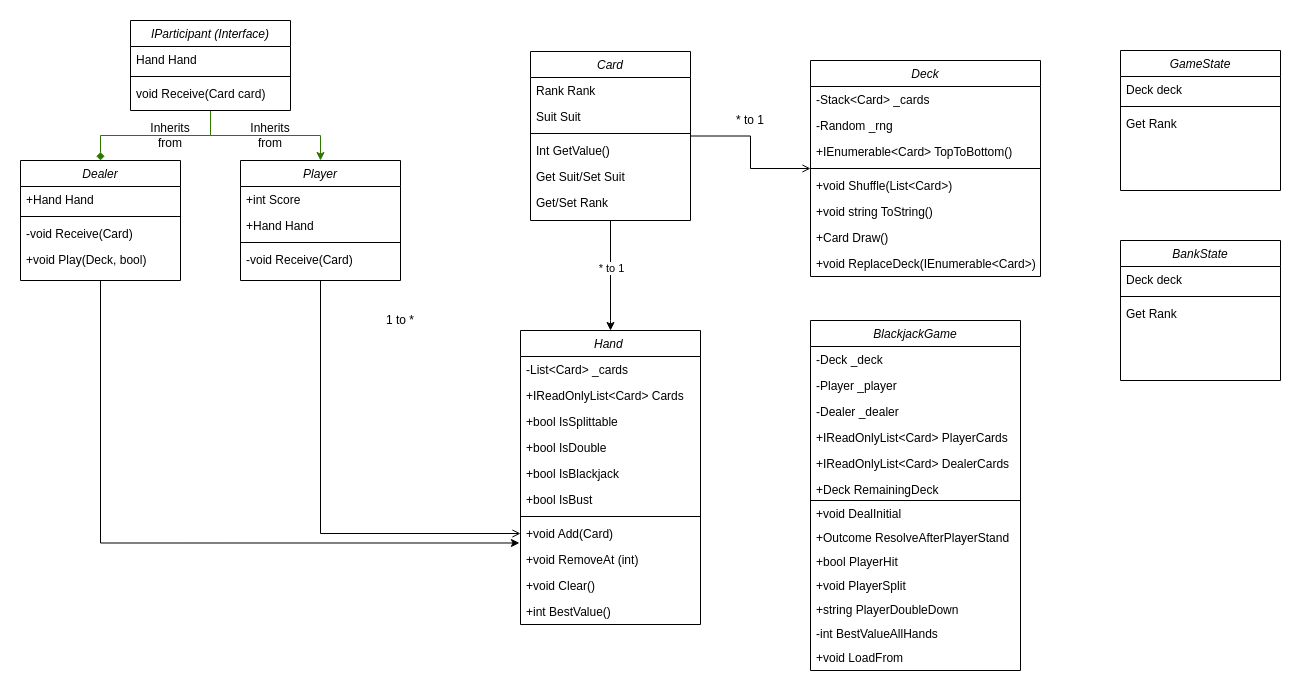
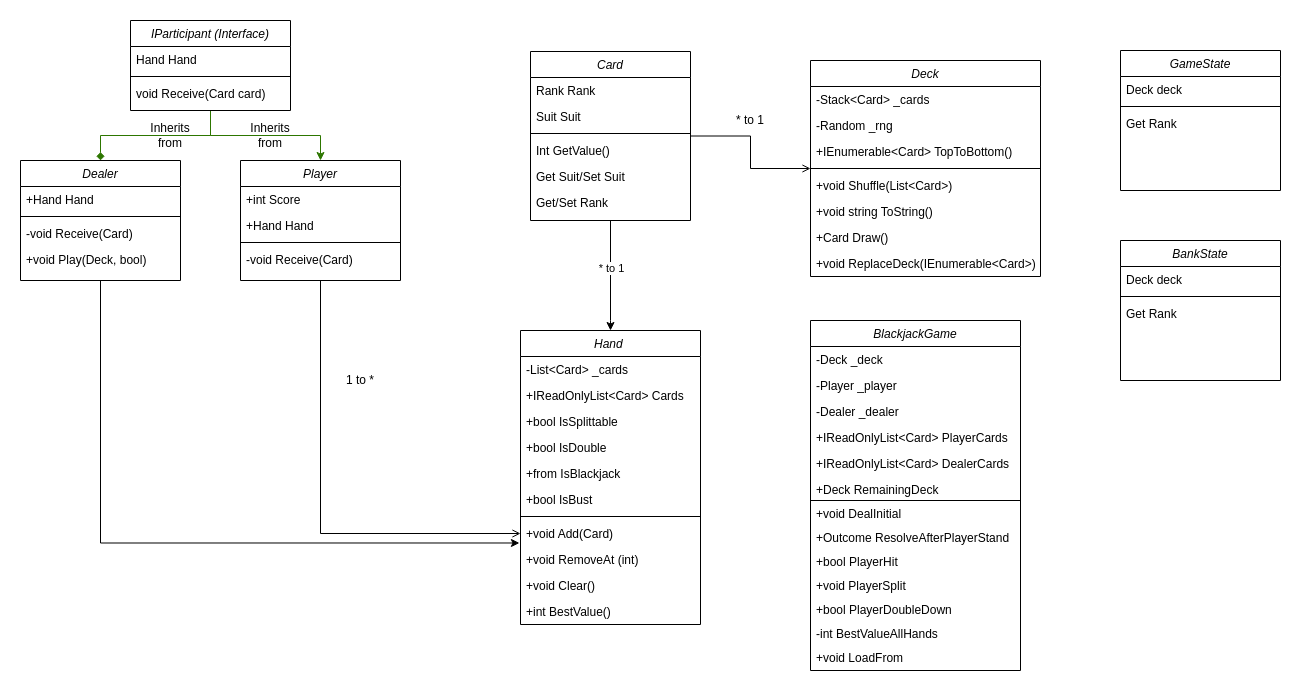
  <mxCell id="0" />
  <mxCell id="1" parent="0" />
  <mxCell id="2" style="edgeStyle=orthogonalEdgeStyle;rounded=0;orthogonalLoop=1;jettySize=auto;html=1;endArrow=open;" parent="1" source="5" target="12" edge="1"><mxGeometry relative="1" as="geometry" /></mxCell>
  <mxCell id="3" style="edgeStyle=orthogonalEdgeStyle;rounded=0;orthogonalLoop=1;jettySize=auto;html=1;entryX=0.5;entryY=0;entryDx=0;entryDy=0;" parent="1" source="5" target="21" edge="1"><mxGeometry relative="1" as="geometry"><Array as="points"><mxPoint x="610" y="320" /></Array></mxGeometry></mxCell>
  <mxCell id="4" value="* to 1" style="edgeLabel;html=1;align=center;verticalAlign=middle;resizable=0;points=[];" vertex="1" connectable="0" parent="3"><mxGeometry x="-0.145" relative="1" as="geometry"><mxPoint as="offset" /></mxGeometry></mxCell>
  <mxCell id="5" value="Card" style="swimlane;fontStyle=2;align=center;verticalAlign=top;childLayout=stackLayout;horizontal=1;startSize=26;horizontalStack=0;resizeParent=1;resizeLast=0;collapsible=1;marginBottom=0;rounded=0;shadow=0;strokeWidth=1;" parent="1" vertex="1"><mxGeometry x="530" y="51" width="160" height="169" as="geometry"><mxRectangle x="230" y="140" width="160" height="26" as="alternateBounds" /></mxGeometry></mxCell>
  <mxCell id="6" value="Rank Rank " style="text;align=left;verticalAlign=top;spacingLeft=4;spacingRight=4;overflow=hidden;rotatable=0;points=[[0,0.5],[1,0.5]];portConstraint=eastwest;" parent="5" vertex="1"><mxGeometry y="26" width="160" height="26" as="geometry" /></mxCell>
  <mxCell id="7" value="Suit Suit" style="text;align=left;verticalAlign=top;spacingLeft=4;spacingRight=4;overflow=hidden;rotatable=0;points=[[0,0.5],[1,0.5]];portConstraint=eastwest;rounded=0;shadow=0;html=0;" parent="5" vertex="1"><mxGeometry y="52" width="160" height="26" as="geometry" /></mxCell>
  <mxCell id="8" value="" style="line;html=1;strokeWidth=1;align=left;verticalAlign=middle;spacingTop=-1;spacingLeft=3;spacingRight=3;rotatable=0;labelPosition=right;points=[];portConstraint=eastwest;" parent="5" vertex="1"><mxGeometry y="78" width="160" height="8" as="geometry" /></mxCell>
  <mxCell id="9" value="Int GetValue()" style="text;align=left;verticalAlign=top;spacingLeft=4;spacingRight=4;overflow=hidden;rotatable=0;points=[[0,0.5],[1,0.5]];portConstraint=eastwest;" parent="5" vertex="1"><mxGeometry y="86" width="160" height="26" as="geometry" /></mxCell>
  <mxCell id="10" value="Get Suit/Set Suit" style="text;align=left;verticalAlign=top;spacingLeft=4;spacingRight=4;overflow=hidden;rotatable=0;points=[[0,0.5],[1,0.5]];portConstraint=eastwest;" vertex="1" parent="5"><mxGeometry y="112" width="160" height="26" as="geometry" /></mxCell>
  <mxCell id="11" value="Get/Set Rank" style="text;align=left;verticalAlign=top;spacingLeft=4;spacingRight=4;overflow=hidden;rotatable=0;points=[[0,0.5],[1,0.5]];portConstraint=eastwest;" vertex="1" parent="5"><mxGeometry y="138" width="160" height="26" as="geometry" /></mxCell>
  <mxCell id="12" value="Deck" style="swimlane;fontStyle=2;align=center;verticalAlign=top;childLayout=stackLayout;horizontal=1;startSize=26;horizontalStack=0;resizeParent=1;resizeLast=0;collapsible=1;marginBottom=0;rounded=0;shadow=0;strokeWidth=1;" parent="1" vertex="1"><mxGeometry x="810" y="60" width="230" height="216" as="geometry"><mxRectangle x="230" y="140" width="160" height="26" as="alternateBounds" /></mxGeometry></mxCell>
  <mxCell id="13" value="-Stack&lt;Card&gt; _cards" style="text;align=left;verticalAlign=top;spacingLeft=4;spacingRight=4;overflow=hidden;rotatable=0;points=[[0,0.5],[1,0.5]];portConstraint=eastwest;" parent="12" vertex="1"><mxGeometry y="26" width="230" height="26" as="geometry" /></mxCell>
  <mxCell id="14" value="-Random _rng" style="text;align=left;verticalAlign=top;spacingLeft=4;spacingRight=4;overflow=hidden;rotatable=0;points=[[0,0.5],[1,0.5]];portConstraint=eastwest;" parent="12" vertex="1"><mxGeometry y="52" width="230" height="26" as="geometry" /></mxCell>
  <mxCell id="15" value="+IEnumerable&lt;Card&gt; TopToBottom()" style="text;align=left;verticalAlign=top;spacingLeft=4;spacingRight=4;overflow=hidden;rotatable=0;points=[[0,0.5],[1,0.5]];portConstraint=eastwest;" vertex="1" parent="12"><mxGeometry y="78" width="230" height="26" as="geometry" /></mxCell>
  <mxCell id="16" value="" style="line;html=1;strokeWidth=1;align=left;verticalAlign=middle;spacingTop=-1;spacingLeft=3;spacingRight=3;rotatable=0;labelPosition=right;points=[];portConstraint=eastwest;" parent="12" vertex="1"><mxGeometry y="104" width="230" height="8" as="geometry" /></mxCell>
  <mxCell id="17" value="+void Shuffle(List&lt;Card&gt;)" style="text;align=left;verticalAlign=top;spacingLeft=4;spacingRight=4;overflow=hidden;rotatable=0;points=[[0,0.5],[1,0.5]];portConstraint=eastwest;" vertex="1" parent="12"><mxGeometry y="112" width="230" height="26" as="geometry" /></mxCell>
  <mxCell id="18" value="+void string ToString()" style="text;align=left;verticalAlign=top;spacingLeft=4;spacingRight=4;overflow=hidden;rotatable=0;points=[[0,0.5],[1,0.5]];portConstraint=eastwest;" vertex="1" parent="12"><mxGeometry y="138" width="230" height="26" as="geometry" /></mxCell>
  <mxCell id="19" value="+Card Draw()" style="text;align=left;verticalAlign=top;spacingLeft=4;spacingRight=4;overflow=hidden;rotatable=0;points=[[0,0.5],[1,0.5]];portConstraint=eastwest;" vertex="1" parent="12"><mxGeometry y="164" width="230" height="26" as="geometry" /></mxCell>
  <mxCell id="20" value="+void ReplaceDeck(IEnumerable&lt;Card&gt;)" style="text;align=left;verticalAlign=top;spacingLeft=4;spacingRight=4;overflow=hidden;rotatable=0;points=[[0,0.5],[1,0.5]];portConstraint=eastwest;" vertex="1" parent="12"><mxGeometry y="190" width="230" height="26" as="geometry" /></mxCell>
  <mxCell id="21" value="Hand " style="swimlane;fontStyle=2;align=center;verticalAlign=top;childLayout=stackLayout;horizontal=1;startSize=26;horizontalStack=0;resizeParent=1;resizeLast=0;collapsible=1;marginBottom=0;rounded=0;shadow=0;strokeWidth=1;" parent="1" vertex="1"><mxGeometry y="330" width="180" height="294" as="geometry" x="520"><mxRectangle x="230" y="140" width="160" height="26" as="alternateBounds" /></mxGeometry></mxCell>
  <mxCell id="22" value="-List&lt;Card&gt; _cards" style="text;align=left;verticalAlign=top;spacingLeft=4;spacingRight=4;overflow=hidden;rotatable=0;points=[[0,0.5],[1,0.5]];portConstraint=eastwest;" parent="21" vertex="1"><mxGeometry y="26" width="180" height="26" as="geometry" /></mxCell>
  <mxCell id="23" value="+IReadOnlyList&lt;Card&gt; Cards" style="text;align=left;verticalAlign=top;spacingLeft=4;spacingRight=4;overflow=hidden;rotatable=0;points=[[0,0.5],[1,0.5]];portConstraint=eastwest;" vertex="1" parent="21"><mxGeometry y="52" width="180" height="26" as="geometry" /></mxCell>
  <mxCell id="24" value="+bool IsSplittable" style="text;align=left;verticalAlign=top;spacingLeft=4;spacingRight=4;overflow=hidden;rotatable=0;points=[[0,0.5],[1,0.5]];portConstraint=eastwest;" vertex="1" parent="21"><mxGeometry y="78" width="180" height="26" as="geometry" /></mxCell>
  <mxCell id="25" value="+bool IsDouble" style="text;align=left;verticalAlign=top;spacingLeft=4;spacingRight=4;overflow=hidden;rotatable=0;points=[[0,0.5],[1,0.5]];portConstraint=eastwest;" vertex="1" parent="21"><mxGeometry y="104" width="180" height="26" as="geometry" /></mxCell>
- <mxCell id="26" value="+bool IsBlackjack" style="text;align=left;verticalAlign=top;spacingLeft=4;spacingRight=4;overflow=hidden;rotatable=0;points=[[0,0.5],[1,0.5]];portConstraint=eastwest;" vertex="1" parent="21"><mxGeometry y="130" width="180" height="26" as="geometry" /></mxCell>
+ <mxCell id="26" value="+from IsBlackjack" style="text;align=left;verticalAlign=top;spacingLeft=4;spacingRight=4;overflow=hidden;rotatable=0;points=[[0,0.5],[1,0.5]];portConstraint=eastwest;" vertex="1" parent="21"><mxGeometry y="130" width="180" height="26" as="geometry" /></mxCell>
  <mxCell id="27" value="+bool IsBust" style="text;align=left;verticalAlign=top;spacingLeft=4;spacingRight=4;overflow=hidden;rotatable=0;points=[[0,0.5],[1,0.5]];portConstraint=eastwest;" vertex="1" parent="21"><mxGeometry y="156" width="180" height="26" as="geometry" /></mxCell>
  <mxCell id="28" value="" style="line;html=1;strokeWidth=1;align=left;verticalAlign=middle;spacingTop=-1;spacingLeft=3;spacingRight=3;rotatable=0;labelPosition=right;points=[];portConstraint=eastwest;" parent="21" vertex="1"><mxGeometry y="182" width="180" height="8" as="geometry" /></mxCell>
  <mxCell id="29" value="+void Add(Card)" style="text;align=left;verticalAlign=top;spacingLeft=4;spacingRight=4;overflow=hidden;rotatable=0;points=[[0,0.5],[1,0.5]];portConstraint=eastwest;" parent="21" vertex="1"><mxGeometry y="190" width="180" height="26" as="geometry" /></mxCell>
  <mxCell id="30" value="+void RemoveAt (int)" style="text;align=left;verticalAlign=top;spacingLeft=4;spacingRight=4;overflow=hidden;rotatable=0;points=[[0,0.5],[1,0.5]];portConstraint=eastwest;" vertex="1" parent="21"><mxGeometry y="216" width="180" height="26" as="geometry" /></mxCell>
  <mxCell id="31" value="+void Clear()" style="text;align=left;verticalAlign=top;spacingLeft=4;spacingRight=4;overflow=hidden;rotatable=0;points=[[0,0.5],[1,0.5]];portConstraint=eastwest;" vertex="1" parent="21"><mxGeometry y="242" width="180" height="26" as="geometry" /></mxCell>
  <mxCell id="32" value="+int BestValue()" style="text;align=left;verticalAlign=top;spacingLeft=4;spacingRight=4;overflow=hidden;rotatable=0;points=[[0,0.5],[1,0.5]];portConstraint=eastwest;" vertex="1" parent="21"><mxGeometry y="268" width="180" height="26" as="geometry" /></mxCell>
  <mxCell id="33" value="BlackjackGame&#10;" style="swimlane;fontStyle=2;align=center;verticalAlign=top;childLayout=stackLayout;horizontal=1;startSize=26;horizontalStack=0;resizeParent=1;resizeLast=0;collapsible=1;marginBottom=0;rounded=0;shadow=0;strokeWidth=1;" parent="1" vertex="1"><mxGeometry x="810" y="320" width="210" height="350" as="geometry"><mxRectangle x="230" y="140" width="160" height="26" as="alternateBounds" /></mxGeometry></mxCell>
  <mxCell id="34" value="-Deck _deck" style="text;align=left;verticalAlign=top;spacingLeft=4;spacingRight=4;overflow=hidden;rotatable=0;points=[[0,0.5],[1,0.5]];portConstraint=eastwest;" parent="33" vertex="1"><mxGeometry y="26" width="210" height="26" as="geometry" /></mxCell>
  <mxCell id="35" value="-Player _player" style="text;align=left;verticalAlign=top;spacingLeft=4;spacingRight=4;overflow=hidden;rotatable=0;points=[[0,0.5],[1,0.5]];portConstraint=eastwest;" parent="33" vertex="1"><mxGeometry y="52" width="210" height="26" as="geometry" /></mxCell>
  <mxCell id="36" value="-Dealer _dealer" style="text;align=left;verticalAlign=top;spacingLeft=4;spacingRight=4;overflow=hidden;rotatable=0;points=[[0,0.5],[1,0.5]];portConstraint=eastwest;" parent="33" vertex="1"><mxGeometry y="78" width="210" height="26" as="geometry" /></mxCell>
  <mxCell id="37" value="+IReadOnlyList&lt;Card&gt; PlayerCards" style="text;align=left;verticalAlign=top;spacingLeft=4;spacingRight=4;overflow=hidden;rotatable=0;points=[[0,0.5],[1,0.5]];portConstraint=eastwest;" parent="33" vertex="1"><mxGeometry y="104" width="210" height="26" as="geometry" /></mxCell>
  <mxCell id="38" value="+IReadOnlyList&lt;Card&gt; DealerCards" style="text;align=left;verticalAlign=top;spacingLeft=4;spacingRight=4;overflow=hidden;rotatable=0;points=[[0,0.5],[1,0.5]];portConstraint=eastwest;" parent="33" vertex="1"><mxGeometry y="130" width="210" height="26" as="geometry" /></mxCell>
  <mxCell id="39" value="+Deck RemainingDeck" style="text;align=left;verticalAlign=top;spacingLeft=4;spacingRight=4;overflow=hidden;rotatable=0;points=[[0,0.5],[1,0.5]];portConstraint=eastwest;" parent="33" vertex="1"><mxGeometry y="156" width="210" height="24" as="geometry" /></mxCell>
  <mxCell id="40" value="" style="endArrow=none;html=1;rounded=0;" parent="33" edge="1"><mxGeometry width="50" height="50" relative="1" as="geometry"><mxPoint y="180" as="sourcePoint" /><mxPoint x="210" y="180" as="targetPoint" /></mxGeometry></mxCell>
  <mxCell id="41" value="+void DealInitial" style="text;align=left;verticalAlign=top;spacingLeft=4;spacingRight=4;overflow=hidden;rotatable=0;points=[[0,0.5],[1,0.5]];portConstraint=eastwest;" parent="33" vertex="1"><mxGeometry y="180" width="210" height="24" as="geometry" /></mxCell>
  <mxCell id="42" value="+Outcome ResolveAfterPlayerStand" style="text;align=left;verticalAlign=top;spacingLeft=4;spacingRight=4;overflow=hidden;rotatable=0;points=[[0,0.5],[1,0.5]];portConstraint=eastwest;" vertex="1" parent="33"><mxGeometry y="204" width="210" height="24" as="geometry" /></mxCell>
  <mxCell id="43" value="+bool PlayerHit" style="text;align=left;verticalAlign=top;spacingLeft=4;spacingRight=4;overflow=hidden;rotatable=0;points=[[0,0.5],[1,0.5]];portConstraint=eastwest;" vertex="1" parent="33"><mxGeometry y="228" width="210" height="24" as="geometry" /></mxCell>
  <mxCell id="44" value="+void PlayerSplit" style="text;align=left;verticalAlign=top;spacingLeft=4;spacingRight=4;overflow=hidden;rotatable=0;points=[[0,0.5],[1,0.5]];portConstraint=eastwest;" vertex="1" parent="33"><mxGeometry y="252" width="210" height="24" as="geometry" /></mxCell>
- <mxCell id="45" value="+string PlayerDoubleDown" style="text;align=left;verticalAlign=top;spacingLeft=4;spacingRight=4;overflow=hidden;rotatable=0;points=[[0,0.5],[1,0.5]];portConstraint=eastwest;" vertex="1" parent="33"><mxGeometry y="276" width="210" height="24" as="geometry" /></mxCell>
+ <mxCell id="45" value="+bool PlayerDoubleDown" style="text;align=left;verticalAlign=top;spacingLeft=4;spacingRight=4;overflow=hidden;rotatable=0;points=[[0,0.5],[1,0.5]];portConstraint=eastwest;" vertex="1" parent="33"><mxGeometry y="276" width="210" height="24" as="geometry" /></mxCell>
  <mxCell id="46" value="-int BestValueAllHands" style="text;align=left;verticalAlign=top;spacingLeft=4;spacingRight=4;overflow=hidden;rotatable=0;points=[[0,0.5],[1,0.5]];portConstraint=eastwest;" vertex="1" parent="33"><mxGeometry y="300" width="210" height="24" as="geometry" /></mxCell>
  <mxCell id="47" value="+void LoadFrom" style="text;align=left;verticalAlign=top;spacingLeft=4;spacingRight=4;overflow=hidden;rotatable=0;points=[[0,0.5],[1,0.5]];portConstraint=eastwest;" vertex="1" parent="33"><mxGeometry y="324" width="210" height="24" as="geometry" /></mxCell>
  <mxCell id="48" value="GameState&#10;" style="swimlane;fontStyle=2;align=center;verticalAlign=top;childLayout=stackLayout;horizontal=1;startSize=26;horizontalStack=0;resizeParent=1;resizeLast=0;collapsible=1;marginBottom=0;rounded=0;shadow=0;strokeWidth=1;" parent="1" vertex="1"><mxGeometry x="1120" y="50" width="160" height="140" as="geometry"><mxRectangle x="230" y="140" width="160" height="26" as="alternateBounds" /></mxGeometry></mxCell>
  <mxCell id="49" value="Deck deck" style="text;align=left;verticalAlign=top;spacingLeft=4;spacingRight=4;overflow=hidden;rotatable=0;points=[[0,0.5],[1,0.5]];portConstraint=eastwest;" parent="48" vertex="1"><mxGeometry y="26" width="160" height="26" as="geometry" /></mxCell>
  <mxCell id="50" value="" style="line;html=1;strokeWidth=1;align=left;verticalAlign=middle;spacingTop=-1;spacingLeft=3;spacingRight=3;rotatable=0;labelPosition=right;points=[];portConstraint=eastwest;" parent="48" vertex="1"><mxGeometry y="52" width="160" height="8" as="geometry" /></mxCell>
  <mxCell id="51" value="Get Rank" style="text;align=left;verticalAlign=top;spacingLeft=4;spacingRight=4;overflow=hidden;rotatable=0;points=[[0,0.5],[1,0.5]];portConstraint=eastwest;" parent="48" vertex="1"><mxGeometry y="60" width="160" height="26" as="geometry" /></mxCell>
  <mxCell id="52" value="Dealer" style="swimlane;fontStyle=2;align=center;verticalAlign=top;childLayout=stackLayout;horizontal=1;startSize=26;horizontalStack=0;resizeParent=1;resizeLast=0;collapsible=1;marginBottom=0;rounded=0;shadow=0;strokeWidth=1;" parent="1" vertex="1"><mxGeometry x="20" y="160" width="160" height="120" as="geometry"><mxRectangle x="230" y="140" width="160" height="26" as="alternateBounds" /></mxGeometry></mxCell>
  <mxCell id="53" value="+Hand Hand" style="text;align=left;verticalAlign=top;spacingLeft=4;spacingRight=4;overflow=hidden;rotatable=0;points=[[0,0.5],[1,0.5]];portConstraint=eastwest;" vertex="1" parent="52"><mxGeometry y="26" width="160" height="26" as="geometry" /></mxCell>
  <mxCell id="54" value="" style="line;html=1;strokeWidth=1;align=left;verticalAlign=middle;spacingTop=-1;spacingLeft=3;spacingRight=3;rotatable=0;labelPosition=right;points=[];portConstraint=eastwest;" parent="52" vertex="1"><mxGeometry y="52" width="160" height="8" as="geometry" /></mxCell>
  <mxCell id="55" value="-void Receive(Card)" style="text;align=left;verticalAlign=top;spacingLeft=4;spacingRight=4;overflow=hidden;rotatable=0;points=[[0,0.5],[1,0.5]];portConstraint=eastwest;" vertex="1" parent="52"><mxGeometry y="60" width="160" height="26" as="geometry" /></mxCell>
  <mxCell id="56" value="+void Play(Deck, bool)" style="text;align=left;verticalAlign=top;spacingLeft=4;spacingRight=4;overflow=hidden;rotatable=0;points=[[0,0.5],[1,0.5]];portConstraint=eastwest;" vertex="1" parent="52"><mxGeometry y="86" width="160" height="26" as="geometry" /></mxCell>
  <mxCell id="57" style="edgeStyle=orthogonalEdgeStyle;rounded=0;orthogonalLoop=1;jettySize=auto;html=1;endArrow=open;" parent="1" source="58" target="29" edge="1"><mxGeometry relative="1" as="geometry" /></mxCell>
  <mxCell id="58" value="Player" style="swimlane;fontStyle=2;align=center;verticalAlign=top;childLayout=stackLayout;horizontal=1;startSize=26;horizontalStack=0;resizeParent=1;resizeLast=0;collapsible=1;marginBottom=0;rounded=0;shadow=0;strokeWidth=1;" parent="1" vertex="1"><mxGeometry x="240" y="160" width="160" height="120" as="geometry"><mxRectangle x="230" y="140" width="160" height="26" as="alternateBounds" /></mxGeometry></mxCell>
  <mxCell id="59" value="+int Score" style="text;align=left;verticalAlign=top;spacingLeft=4;spacingRight=4;overflow=hidden;rotatable=0;points=[[0,0.5],[1,0.5]];portConstraint=eastwest;" parent="58" vertex="1"><mxGeometry y="26" width="160" height="26" as="geometry" /></mxCell>
  <mxCell id="60" value="+Hand Hand" style="text;align=left;verticalAlign=top;spacingLeft=4;spacingRight=4;overflow=hidden;rotatable=0;points=[[0,0.5],[1,0.5]];portConstraint=eastwest;" vertex="1" parent="58"><mxGeometry y="52" width="160" height="26" as="geometry" /></mxCell>
  <mxCell id="61" value="" style="line;html=1;strokeWidth=1;align=left;verticalAlign=middle;spacingTop=-1;spacingLeft=3;spacingRight=3;rotatable=0;labelPosition=right;points=[];portConstraint=eastwest;" parent="58" vertex="1"><mxGeometry y="78" width="160" height="8" as="geometry" /></mxCell>
  <mxCell id="62" value="-void Receive(Card)" style="text;align=left;verticalAlign=top;spacingLeft=4;spacingRight=4;overflow=hidden;rotatable=0;points=[[0,0.5],[1,0.5]];portConstraint=eastwest;" parent="58" vertex="1"><mxGeometry y="86" width="160" height="26" as="geometry" /></mxCell>
  <mxCell id="63" style="edgeStyle=orthogonalEdgeStyle;rounded=0;orthogonalLoop=1;jettySize=auto;html=1;fillColor=#60a917;strokeColor=#2D7600;endArrow=diamond;" parent="1" source="65" target="52" edge="1"><mxGeometry relative="1" as="geometry" /></mxCell>
  <mxCell id="64" style="edgeStyle=orthogonalEdgeStyle;rounded=0;orthogonalLoop=1;jettySize=auto;html=1;fillColor=#60a917;strokeColor=#2D7600;" parent="1" source="65" target="58" edge="1"><mxGeometry relative="1" as="geometry" /></mxCell>
  <mxCell id="65" value="IParticipant (Interface)" style="swimlane;fontStyle=2;align=center;verticalAlign=top;childLayout=stackLayout;horizontal=1;startSize=26;horizontalStack=0;resizeParent=1;resizeLast=0;collapsible=1;marginBottom=0;rounded=0;shadow=0;strokeWidth=1;" parent="1" vertex="1"><mxGeometry x="130" y="20" width="160" height="90" as="geometry"><mxRectangle x="230" y="140" width="160" height="26" as="alternateBounds" /></mxGeometry></mxCell>
  <mxCell id="66" value="Hand Hand" style="text;align=left;verticalAlign=top;spacingLeft=4;spacingRight=4;overflow=hidden;rotatable=0;points=[[0,0.5],[1,0.5]];portConstraint=eastwest;" parent="65" vertex="1"><mxGeometry y="26" width="160" height="26" as="geometry" /></mxCell>
  <mxCell id="67" value="" style="line;html=1;strokeWidth=1;align=left;verticalAlign=middle;spacingTop=-1;spacingLeft=3;spacingRight=3;rotatable=0;labelPosition=right;points=[];portConstraint=eastwest;" parent="65" vertex="1"><mxGeometry y="52" width="160" height="8" as="geometry" /></mxCell>
  <mxCell id="68" value="void Receive(Card card)" style="text;align=left;verticalAlign=top;spacingLeft=4;spacingRight=4;overflow=hidden;rotatable=0;points=[[0,0.5],[1,0.5]];portConstraint=eastwest;" parent="65" vertex="1"><mxGeometry y="60" width="160" height="26" as="geometry" /></mxCell>
  <mxCell id="69" value="Inherits from" style="text;html=1;align=center;verticalAlign=middle;whiteSpace=wrap;rounded=0;" parent="1" vertex="1"><mxGeometry x="240" y="120" width="60" height="30" as="geometry" /></mxCell>
  <mxCell id="70" value="Inherits from" style="text;html=1;align=center;verticalAlign=middle;whiteSpace=wrap;rounded=0;" parent="1" vertex="1"><mxGeometry x="140" y="120" width="60" height="30" as="geometry" /></mxCell>
- <mxCell id="71" value="1 to *" style="text;html=1;align=center;verticalAlign=middle;whiteSpace=wrap;rounded=0;" parent="1" vertex="1"><mxGeometry x="370" y="310" width="60" height="20" as="geometry" /></mxCell>
+ <mxCell id="71" value="1 to *" style="text;html=1;align=center;verticalAlign=middle;whiteSpace=wrap;rounded=0;" parent="1" vertex="1"><mxGeometry x="330" y="370" width="60" height="20" as="geometry" /></mxCell>
  <mxCell id="72" value="* to 1" style="text;html=1;align=center;verticalAlign=middle;whiteSpace=wrap;rounded=0;" parent="1" vertex="1"><mxGeometry x="720" y="110" width="60" height="20" as="geometry" /></mxCell>
  <mxCell id="73" style="edgeStyle=orthogonalEdgeStyle;rounded=0;orthogonalLoop=1;jettySize=auto;html=1;entryX=-0.006;entryY=0.865;entryDx=0;entryDy=0;entryPerimeter=0;" parent="1" source="52" target="29" edge="1"><mxGeometry relative="1" as="geometry" /></mxCell>
  <mxCell id="74" value="BankState&#10;&#10;" style="swimlane;fontStyle=2;align=center;verticalAlign=top;childLayout=stackLayout;horizontal=1;startSize=26;horizontalStack=0;resizeParent=1;resizeLast=0;collapsible=1;marginBottom=0;rounded=0;shadow=0;strokeWidth=1;" parent="1" vertex="1"><mxGeometry x="1120" y="240" width="160" height="140" as="geometry"><mxRectangle x="230" y="140" width="160" height="26" as="alternateBounds" /></mxGeometry></mxCell>
  <mxCell id="75" value="Deck deck" style="text;align=left;verticalAlign=top;spacingLeft=4;spacingRight=4;overflow=hidden;rotatable=0;points=[[0,0.5],[1,0.5]];portConstraint=eastwest;" parent="74" vertex="1"><mxGeometry y="26" width="160" height="26" as="geometry" /></mxCell>
  <mxCell id="76" value="" style="line;html=1;strokeWidth=1;align=left;verticalAlign=middle;spacingTop=-1;spacingLeft=3;spacingRight=3;rotatable=0;labelPosition=right;points=[];portConstraint=eastwest;" parent="74" vertex="1"><mxGeometry y="52" width="160" height="8" as="geometry" /></mxCell>
  <mxCell id="77" value="Get Rank" style="text;align=left;verticalAlign=top;spacingLeft=4;spacingRight=4;overflow=hidden;rotatable=0;points=[[0,0.5],[1,0.5]];portConstraint=eastwest;" parent="74" vertex="1"><mxGeometry y="60" width="160" height="26" as="geometry" /></mxCell>
